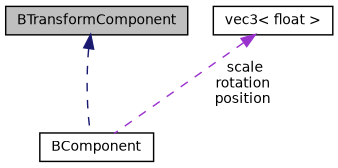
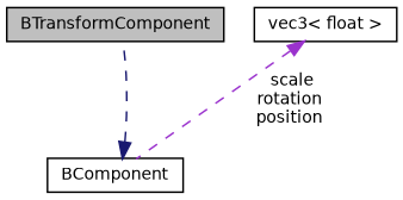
  digraph {
    node [color=black fillcolor=white fontname=Helvetica fontsize=10 shape=record style=filled]
    edge [dir=back fontname=Helvetica fontsize=10 labelfontname=Helvetica labelfontsize=10 style=dashed]
    n1 [fillcolor=grey75 fontcolor=black height=0.2 label=BTransformComponent width=0.4]
    n2 [height=0.2 label=BComponent width=0.4]
    n3 [height=0.2 label="vec3\< float \>" width=0.4]
-   n1 -> n2 [color=midnightblue]
+   n2 -> n1 [color=midnightblue]
    n3 -> n2 [color=darkorchid3 label=" scale\nrotation\nposition"]
  }
